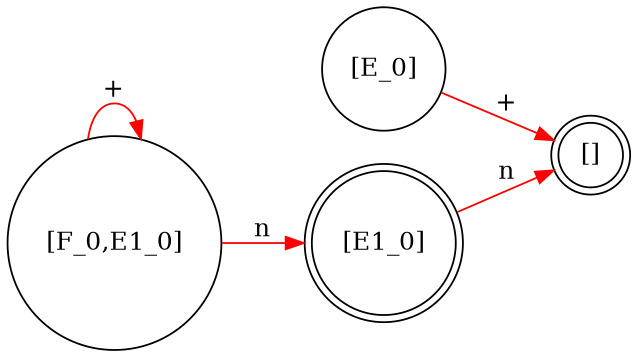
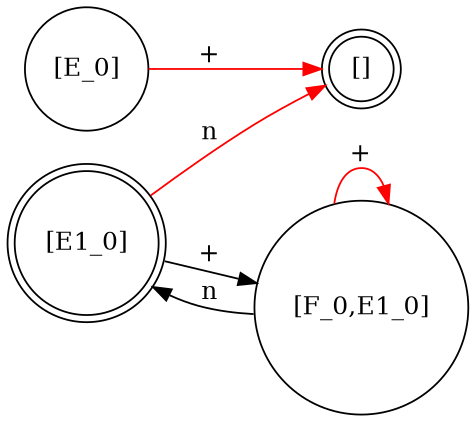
  digraph {
    rankdir=LR
    node [color=black shape=circle]
    edge [color=red]
    n1 [label="[E_0]"]
    n2 [label="[]" shape=doublecircle]
    n3 [label="[E1_0]" shape=doublecircle]
    n4 [label="[F_0,E1_0]"]
    n1 -> n2 [label="+"]
    n3 -> n2 [label=n]
-   n4 -> n3 [label=n]
+   n3 -> n4 [color=black label="+"]
+   n4 -> n3 [color=black label=n]
    n4 -> n4 [label="+"]
  }
